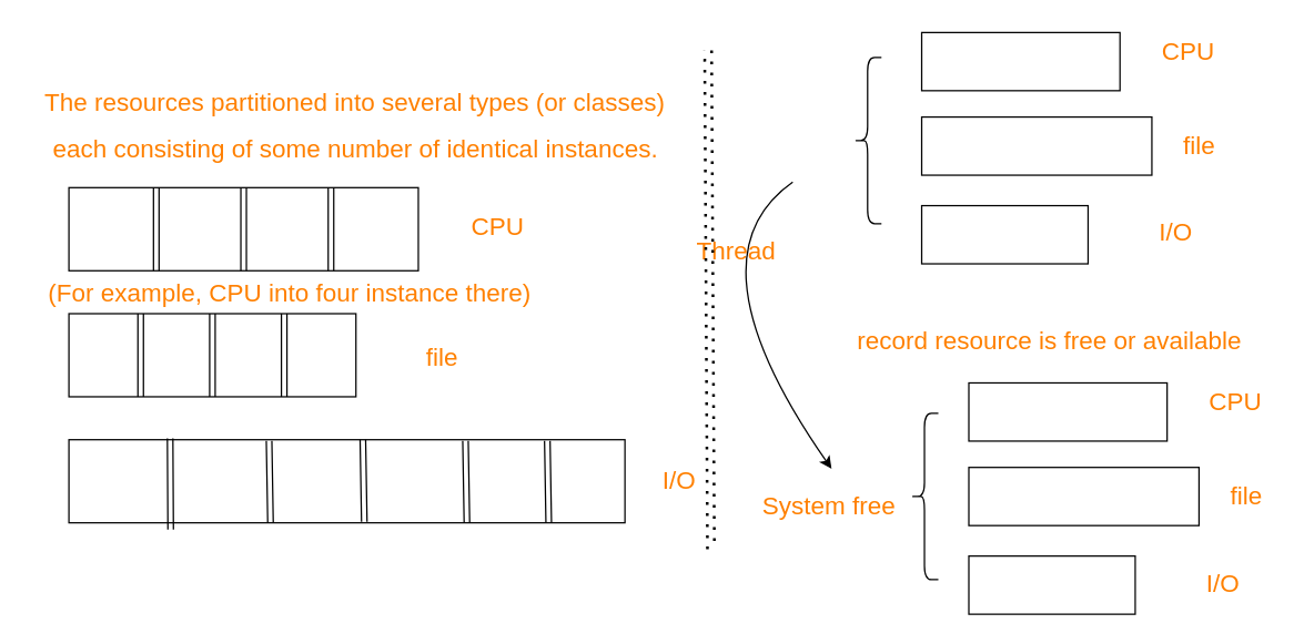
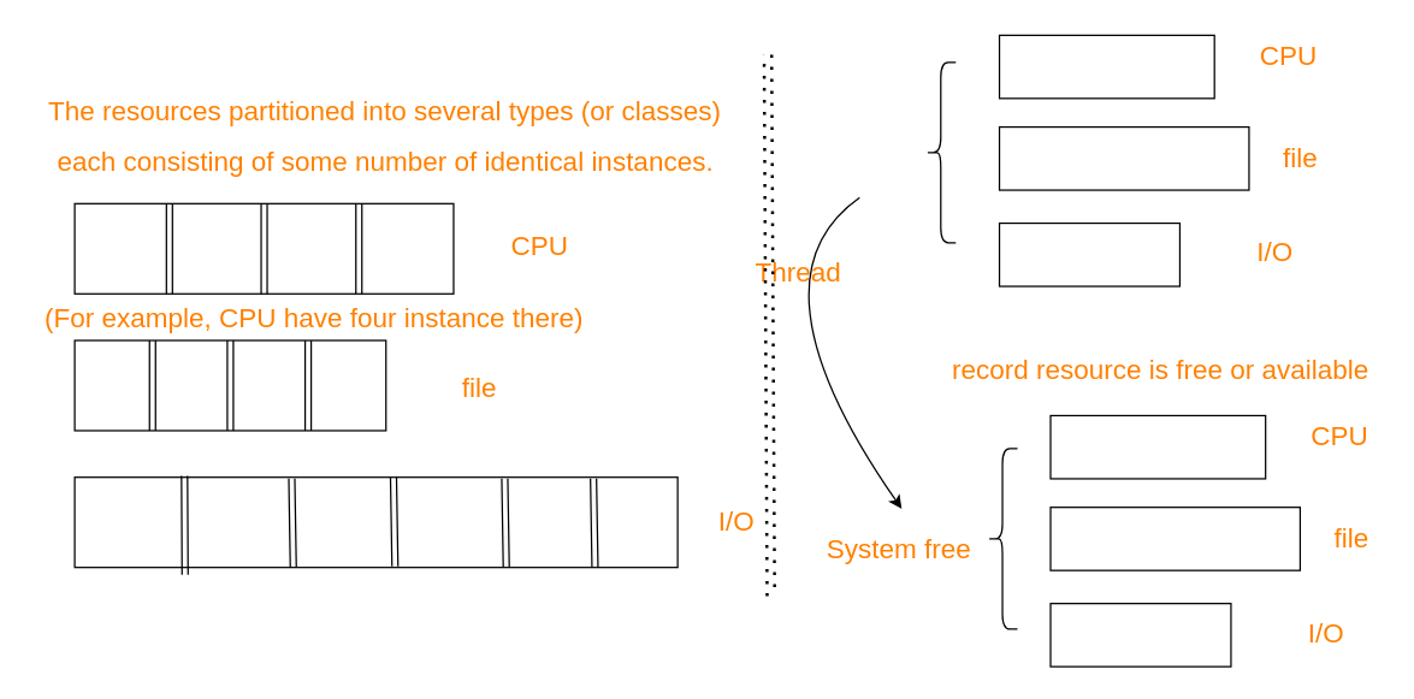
  <mxCell id="0" />
  <mxCell id="1" parent="0" />
  <mxCell id="2" value="" style="rounded=0;whiteSpace=wrap;html=1;" vertex="1" parent="1"><mxGeometry x="49" y="135" width="252" height="60" as="geometry" /></mxCell>
  <mxCell id="3" value="" style="rounded=0;whiteSpace=wrap;html=1;" vertex="1" parent="1"><mxGeometry x="49" y="226" width="207" height="60" as="geometry" /></mxCell>
  <mxCell id="4" value="" style="rounded=0;whiteSpace=wrap;html=1;" vertex="1" parent="1"><mxGeometry x="49" y="317" width="401" height="60" as="geometry" /></mxCell>
  <mxCell id="5" value="&lt;div style=&quot;font-size: 18px;&quot;&gt;&lt;font color=&quot;#ff8000&quot; style=&quot;font-size: 18px;&quot;&gt;The resources partitioned into several&amp;nbsp;&lt;/font&gt;&lt;span style=&quot;color: rgb(255, 128, 0); background-color: initial;&quot;&gt;types (or classes)&lt;/span&gt;&lt;/div&gt;" style="text;html=1;align=center;verticalAlign=middle;resizable=0;points=[];autosize=1;strokeColor=none;fillColor=none;" vertex="1" parent="1"><mxGeometry x="22" y="57" width="465" height="34" as="geometry" /></mxCell>
  <mxCell id="6" style="edgeStyle=none;html=1;exitX=0.25;exitY=0;exitDx=0;exitDy=0;entryX=0.25;entryY=1;entryDx=0;entryDy=0;fontSize=18;fontColor=#FF8000;shape=link;" edge="1" parent="1" source="2" target="2"><mxGeometry relative="1" as="geometry" /></mxCell>
  <mxCell id="7" style="edgeStyle=none;html=1;exitX=0.75;exitY=0;exitDx=0;exitDy=0;entryX=0.75;entryY=1;entryDx=0;entryDy=0;fontSize=18;fontColor=#FF8000;shape=link;" edge="1" parent="1" source="2" target="2"><mxGeometry relative="1" as="geometry" /></mxCell>
  <mxCell id="8" style="edgeStyle=none;shape=link;html=1;exitX=0.5;exitY=0;exitDx=0;exitDy=0;entryX=0.5;entryY=1;entryDx=0;entryDy=0;fontSize=18;fontColor=#FF8000;" edge="1" parent="1" source="2" target="2"><mxGeometry relative="1" as="geometry" /></mxCell>
  <mxCell id="9" style="edgeStyle=none;shape=link;html=1;exitX=0.25;exitY=0;exitDx=0;exitDy=0;entryX=0.25;entryY=1;entryDx=0;entryDy=0;fontSize=18;fontColor=#FF8000;" edge="1" parent="1" source="3" target="3"><mxGeometry relative="1" as="geometry" /></mxCell>
  <mxCell id="10" style="edgeStyle=none;shape=link;html=1;exitX=0.5;exitY=0;exitDx=0;exitDy=0;entryX=0.5;entryY=1;entryDx=0;entryDy=0;fontSize=18;fontColor=#FF8000;" edge="1" parent="1" source="3" target="3"><mxGeometry relative="1" as="geometry" /></mxCell>
  <mxCell id="11" style="edgeStyle=none;shape=link;html=1;exitX=0.75;exitY=0;exitDx=0;exitDy=0;entryX=0.75;entryY=1;entryDx=0;entryDy=0;fontSize=18;fontColor=#FF8000;" edge="1" parent="1" source="3" target="3"><mxGeometry relative="1" as="geometry" /></mxCell>
  <mxCell id="12" value="" style="endArrow=none;html=1;fontSize=18;fontColor=#FF8000;shape=link;exitX=0.183;exitY=1.08;exitDx=0;exitDy=0;exitPerimeter=0;" edge="1" parent="1" source="4"><mxGeometry width="50" height="50" relative="1" as="geometry"><mxPoint x="72" y="366" as="sourcePoint" /><mxPoint x="122" y="316" as="targetPoint" /></mxGeometry></mxCell>
  <mxCell id="13" value="" style="endArrow=none;html=1;fontSize=18;fontColor=#FF8000;shape=link;exitX=0.183;exitY=1.08;exitDx=0;exitDy=0;exitPerimeter=0;entryX=0.36;entryY=0.013;entryDx=0;entryDy=0;entryPerimeter=0;" edge="1" parent="1" target="4"><mxGeometry width="50" height="50" relative="1" as="geometry"><mxPoint x="194.383" y="377" as="sourcePoint" /><mxPoint x="194" y="339" as="targetPoint" /></mxGeometry></mxCell>
  <mxCell id="14" value="" style="endArrow=none;html=1;fontSize=18;fontColor=#FF8000;shape=link;exitX=0.183;exitY=1.08;exitDx=0;exitDy=0;exitPerimeter=0;entryX=0.36;entryY=0.013;entryDx=0;entryDy=0;entryPerimeter=0;" edge="1" parent="1"><mxGeometry width="50" height="50" relative="1" as="geometry"><mxPoint x="262.023" y="376.22" as="sourcePoint" /><mxPoint x="261" y="317" as="targetPoint" /></mxGeometry></mxCell>
  <mxCell id="15" value="" style="endArrow=none;html=1;fontSize=18;fontColor=#FF8000;shape=link;exitX=0.183;exitY=1.08;exitDx=0;exitDy=0;exitPerimeter=0;entryX=0.36;entryY=0.013;entryDx=0;entryDy=0;entryPerimeter=0;" edge="1" parent="1"><mxGeometry width="50" height="50" relative="1" as="geometry"><mxPoint x="336.023" y="377" as="sourcePoint" /><mxPoint x="335" y="317.78" as="targetPoint" /></mxGeometry></mxCell>
  <mxCell id="16" value="" style="endArrow=none;html=1;fontSize=18;fontColor=#FF8000;shape=link;exitX=0.183;exitY=1.08;exitDx=0;exitDy=0;exitPerimeter=0;entryX=0.36;entryY=0.013;entryDx=0;entryDy=0;entryPerimeter=0;" edge="1" parent="1"><mxGeometry width="50" height="50" relative="1" as="geometry"><mxPoint x="395.023" y="377" as="sourcePoint" /><mxPoint x="394" y="317.78" as="targetPoint" /></mxGeometry></mxCell>
  <mxCell id="17" value="each consisting of some number of identical instances.&amp;nbsp;" style="text;html=1;align=center;verticalAlign=middle;resizable=0;points=[];autosize=1;strokeColor=none;fillColor=none;fontSize=18;fontColor=#FF8000;" vertex="1" parent="1"><mxGeometry x="28" y="91" width="459" height="34" as="geometry" /></mxCell>
  <mxCell id="18" value="CPU" style="text;html=1;align=center;verticalAlign=middle;resizable=0;points=[];autosize=1;strokeColor=none;fillColor=none;fontSize=18;fontColor=#FF8000;" vertex="1" parent="1"><mxGeometry x="330" y="147" width="56" height="34" as="geometry" /></mxCell>
  <mxCell id="19" value="file" style="text;html=1;align=center;verticalAlign=middle;resizable=0;points=[];autosize=1;strokeColor=none;fillColor=none;fontSize=18;fontColor=#FF8000;" vertex="1" parent="1"><mxGeometry x="297" y="241" width="41" height="34" as="geometry" /></mxCell>
  <mxCell id="20" value="I/O" style="text;html=1;align=center;verticalAlign=middle;resizable=0;points=[];autosize=1;strokeColor=none;fillColor=none;fontSize=18;fontColor=#FF8000;" vertex="1" parent="1"><mxGeometry x="468" y="330" width="42" height="34" as="geometry" /></mxCell>
- <mxCell id="21" value="(For example, CPU into four instance there)" style="text;html=1;align=center;verticalAlign=middle;resizable=0;points=[];autosize=1;strokeColor=none;fillColor=none;fontSize=18;fontColor=#FF8000;" vertex="1" parent="1"><mxGeometry x="20" y="195" width="376" height="34" as="geometry" /></mxCell>
+ <mxCell id="21" value="(For example, CPU have four instance there)" style="text;html=1;align=center;verticalAlign=middle;resizable=0;points=[];autosize=1;strokeColor=none;fillColor=none;fontSize=18;fontColor=#FF8000;" vertex="1" parent="1"><mxGeometry x="20" y="195" width="376" height="34" as="geometry" /></mxCell>
  <mxCell id="22" value="Thread" style="text;html=1;align=center;verticalAlign=middle;resizable=0;points=[];autosize=1;strokeColor=none;fillColor=none;fontSize=18;fontColor=#FF8000;" vertex="1" parent="1"><mxGeometry x="492" y="164" width="75" height="34" as="geometry" /></mxCell>
  <mxCell id="23" value="" style="shape=curlyBracket;whiteSpace=wrap;html=1;rounded=1;labelPosition=left;verticalLabelPosition=middle;align=right;verticalAlign=middle;fontSize=18;fontColor=#FF8000;" vertex="1" parent="1"><mxGeometry x="615" y="41" width="20" height="120" as="geometry" /></mxCell>
  <mxCell id="24" value="" style="rounded=0;whiteSpace=wrap;html=1;fontSize=18;fontColor=#FF8000;" vertex="1" parent="1"><mxGeometry x="664" y="23" width="143" height="42" as="geometry" /></mxCell>
  <mxCell id="25" value="" style="rounded=0;whiteSpace=wrap;html=1;fontSize=18;fontColor=#FF8000;" vertex="1" parent="1"><mxGeometry x="664" y="84" width="166" height="42" as="geometry" /></mxCell>
  <mxCell id="26" value="" style="rounded=0;whiteSpace=wrap;html=1;fontSize=18;fontColor=#FF8000;" vertex="1" parent="1"><mxGeometry x="664" y="148" width="120" height="42" as="geometry" /></mxCell>
  <mxCell id="27" value="CPU" style="text;html=1;align=center;verticalAlign=middle;resizable=0;points=[];autosize=1;strokeColor=none;fillColor=none;fontSize=18;fontColor=#FF8000;" vertex="1" parent="1"><mxGeometry x="828" y="20" width="56" height="34" as="geometry" /></mxCell>
  <mxCell id="28" value="file" style="text;html=1;align=center;verticalAlign=middle;resizable=0;points=[];autosize=1;strokeColor=none;fillColor=none;fontSize=18;fontColor=#FF8000;" vertex="1" parent="1"><mxGeometry x="843" y="88" width="41" height="34" as="geometry" /></mxCell>
  <mxCell id="29" value="I/O" style="text;html=1;align=center;verticalAlign=middle;resizable=0;points=[];autosize=1;strokeColor=none;fillColor=none;fontSize=18;fontColor=#FF8000;" vertex="1" parent="1"><mxGeometry x="826" y="151" width="42" height="34" as="geometry" /></mxCell>
  <mxCell id="30" value="" style="endArrow=none;dashed=1;html=1;dashPattern=1 3;strokeWidth=2;fontSize=18;fontColor=#FF8000;shape=link;" edge="1" parent="1"><mxGeometry width="50" height="50" relative="1" as="geometry"><mxPoint x="512" y="396" as="sourcePoint" /><mxPoint x="510" y="36" as="targetPoint" /></mxGeometry></mxCell>
  <mxCell id="31" value="" style="endArrow=classic;html=1;fontSize=18;fontColor=#FF8000;curved=1;" edge="1" parent="1"><mxGeometry width="50" height="50" relative="1" as="geometry"><mxPoint x="571" y="131" as="sourcePoint" /><mxPoint x="599" y="338" as="targetPoint" /><Array as="points"><mxPoint x="493" y="186" /></Array></mxGeometry></mxCell>
  <mxCell id="32" value="System free" style="text;html=1;align=center;verticalAlign=middle;resizable=0;points=[];autosize=1;strokeColor=none;fillColor=none;fontSize=18;fontColor=#FF8000;" vertex="1" parent="1"><mxGeometry x="536" y="348" width="122" height="34" as="geometry" /></mxCell>
  <mxCell id="33" value="" style="shape=curlyBracket;whiteSpace=wrap;html=1;rounded=1;labelPosition=left;verticalLabelPosition=middle;align=right;verticalAlign=middle;fontSize=18;fontColor=#FF8000;" vertex="1" parent="1"><mxGeometry x="656" y="298" width="20" height="120" as="geometry" /></mxCell>
  <mxCell id="34" value="" style="rounded=0;whiteSpace=wrap;html=1;fontSize=18;fontColor=#FF8000;" vertex="1" parent="1"><mxGeometry x="698" y="276" width="143" height="42" as="geometry" /></mxCell>
  <mxCell id="35" value="" style="rounded=0;whiteSpace=wrap;html=1;fontSize=18;fontColor=#FF8000;" vertex="1" parent="1"><mxGeometry x="698" y="337" width="166" height="42" as="geometry" /></mxCell>
  <mxCell id="36" value="" style="rounded=0;whiteSpace=wrap;html=1;fontSize=18;fontColor=#FF8000;" vertex="1" parent="1"><mxGeometry x="698" y="401" width="120" height="42" as="geometry" /></mxCell>
  <mxCell id="37" value="CPU" style="text;html=1;align=center;verticalAlign=middle;resizable=0;points=[];autosize=1;strokeColor=none;fillColor=none;fontSize=18;fontColor=#FF8000;" vertex="1" parent="1"><mxGeometry x="862" y="273" width="56" height="34" as="geometry" /></mxCell>
  <mxCell id="38" value="file" style="text;html=1;align=center;verticalAlign=middle;resizable=0;points=[];autosize=1;strokeColor=none;fillColor=none;fontSize=18;fontColor=#FF8000;" vertex="1" parent="1"><mxGeometry x="877" y="341" width="41" height="34" as="geometry" /></mxCell>
  <mxCell id="39" value="I/O" style="text;html=1;align=center;verticalAlign=middle;resizable=0;points=[];autosize=1;strokeColor=none;fillColor=none;fontSize=18;fontColor=#FF8000;" vertex="1" parent="1"><mxGeometry x="860" y="404" width="42" height="34" as="geometry" /></mxCell>
- <mxCell id="40" value="record resource is free or available" style="text;html=1;align=center;verticalAlign=middle;resizable=0;points=[];autosize=1;strokeColor=none;fillColor=none;fontSize=18;fontColor=#FF8000;" vertex="1" parent="1"><mxGeometry x="608" y="229" width="295" height="34" as="geometry" /></mxCell>
+ <mxCell id="40" value="record resource is free or available" style="text;html=1;align=center;verticalAlign=middle;resizable=0;points=[];autosize=1;strokeColor=none;fillColor=none;fontSize=18;fontColor=#FF8000;" vertex="1" parent="1"><mxGeometry x="623" y="229" width="295" height="34" as="geometry" /></mxCell>
